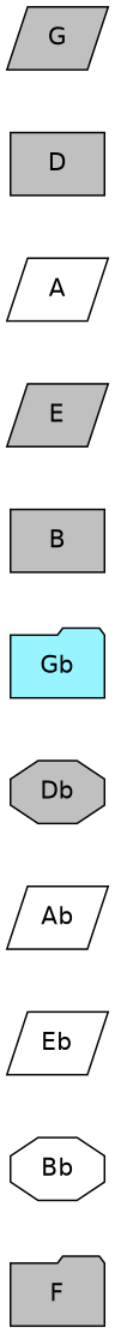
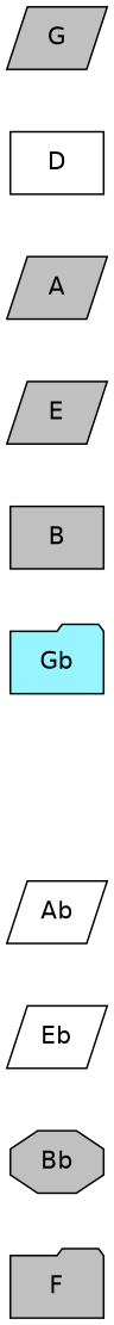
  graph {
    mindist=.1
    node [fillcolor=gray fontname=Helvetica margin=0 shape=parallelogram style=filled]
    edge [style=invis]
    E
    B [shape=box]
    Gb [fillcolor=cadetblue1 shape=folder]
-   Db [shape=octagon]
    Ab [fillcolor=white]
    Eb [fillcolor=white]
-   Bb [fillcolor=white shape=octagon]
+   Bb [shape=octagon]
    F [shape=folder]
    G
-   D [shape=box]
-   A [fillcolor=white]
+   D [fillcolor=white shape=box]
+   A
    subgraph sub_1 {
      E
      B
      Gb
-     Db
      Ab
      Eb
      Bb
      F
      G
      D
      A
    }
    E -- B
    B -- Gb
-   Gb -- Db
-   Db -- Ab
    Ab -- Eb
    Eb -- Bb
    Bb -- F
    G -- D
    D -- A
    A -- E
  }
